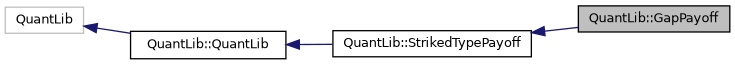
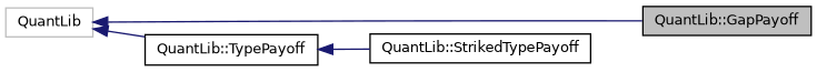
  digraph {
    rankdir=LR
    node [color=black fillcolor=white fontname=Helvetica fontsize=10 shape=record style=filled]
    edge [color=midnightblue dir=back fontname=Helvetica fontsize=10 labelfontname=Helvetica labelfontsize=10 style=solid]
    n1 [fillcolor=grey75 fontcolor=black height=0.2 label="QuantLib::GapPayoff" width=0.4]
    n2 [height=0.2 label="QuantLib::StrikedTypePayoff" width=0.4]
-   n3 [height=0.2 label="QuantLib::QuantLib" width=0.4]
+   n3 [height=0.2 label="QuantLib::TypePayoff" width=0.4]
    n4 [color=grey75 height=0.2 label=QuantLib width=0.4]
-   n2 -> n1
+   n4 -> n1
    n3 -> n2
    n4 -> n3
  }
